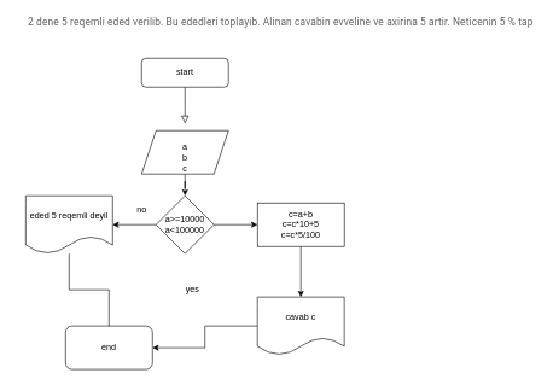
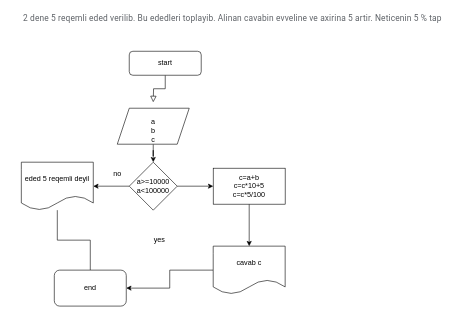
  <mxCell id="0" />
  <mxCell id="1" parent="0" />
  <mxCell id="2" value="" style="rounded=0;html=1;jettySize=auto;orthogonalLoop=1;fontSize=11;endArrow=block;endFill=0;endSize=8;strokeWidth=1;shadow=0;labelBackgroundColor=none;edgeStyle=orthogonalEdgeStyle;" parent="1" source="3" edge="1"><mxGeometry relative="1" as="geometry"><mxPoint x="255" y="170" as="targetPoint" /></mxGeometry></mxCell>
- <mxCell id="3" value="start" style="rounded=1;whiteSpace=wrap;html=1;fontSize=12;glass=0;strokeWidth=1;shadow=0;" parent="1" vertex="1"><mxGeometry x="195" y="80" width="120" height="40" as="geometry" /></mxCell>
+ <mxCell id="3" value="start" style="rounded=1;whiteSpace=wrap;html=1;fontSize=12;glass=0;strokeWidth=1;shadow=0;" parent="1" vertex="1"><mxGeometry x="215" y="85" width="120" height="40" as="geometry" /></mxCell>
  <mxCell id="4" value="&lt;span style=&quot;color: rgb(95 , 99 , 104) ; font-family: &amp;#34;roboto&amp;#34; , &amp;#34;robotodraft&amp;#34; , &amp;#34;helvetica&amp;#34; , &amp;#34;arial&amp;#34; , sans-serif ; font-size: 14px ; letter-spacing: 0.2px ; background-color: rgb(255 , 255 , 255)&quot;&gt;&amp;nbsp;2 dene 5 reqemli eded verilib. Bu ededleri toplayib. Alinan cavabin evveline ve axirina 5 artir. Neticenin 5 % tap&lt;/span&gt;" style="text;html=1;align=center;verticalAlign=middle;resizable=0;points=[];autosize=1;strokeColor=none;fillColor=none;" vertex="1" parent="1"><mxGeometry x="20" y="20" width="730" height="20" as="geometry" /></mxCell>
  <mxCell id="5" value="" style="edgeStyle=orthogonalEdgeStyle;rounded=0;orthogonalLoop=1;jettySize=auto;html=1;" edge="1" parent="1" source="6" target="9"><mxGeometry relative="1" as="geometry" /></mxCell>
  <mxCell id="6" value="&lt;br&gt;a&lt;br&gt;b&lt;br&gt;c&lt;br&gt;" style="shape=parallelogram;perimeter=parallelogramPerimeter;whiteSpace=wrap;html=1;fixedSize=1;" vertex="1" parent="1"><mxGeometry x="195" y="180" width="120" height="60" as="geometry" /></mxCell>
  <mxCell id="7" value="" style="edgeStyle=orthogonalEdgeStyle;rounded=0;orthogonalLoop=1;jettySize=auto;html=1;" edge="1" parent="1" source="9" target="11"><mxGeometry relative="1" as="geometry" /></mxCell>
  <mxCell id="8" value="" style="edgeStyle=orthogonalEdgeStyle;rounded=0;orthogonalLoop=1;jettySize=auto;html=1;" edge="1" parent="1" source="9" target="14"><mxGeometry relative="1" as="geometry" /></mxCell>
  <mxCell id="9" value="a&amp;gt;=10000&lt;br&gt;a&amp;lt;100000" style="rhombus;whiteSpace=wrap;html=1;" vertex="1" parent="1"><mxGeometry x="215" y="270" width="80" height="80" as="geometry" /></mxCell>
  <mxCell id="10" style="edgeStyle=orthogonalEdgeStyle;rounded=0;orthogonalLoop=1;jettySize=auto;html=1;entryX=0.5;entryY=0;entryDx=0;entryDy=0;endArrow=none;" edge="1" parent="1" source="11" target="18"><mxGeometry relative="1" as="geometry" /></mxCell>
  <mxCell id="11" value="eded 5 reqemli deyil" style="shape=document;whiteSpace=wrap;html=1;boundedLbl=1;" vertex="1" parent="1"><mxGeometry y="270" width="120" height="80" as="geometry" x="35" /></mxCell>
  <mxCell id="12" value="no" style="text;html=1;align=center;verticalAlign=middle;resizable=0;points=[];autosize=1;strokeColor=none;fillColor=none;" vertex="1" parent="1"><mxGeometry x="180" y="280" width="30" height="20" as="geometry" /></mxCell>
  <mxCell id="13" value="" style="edgeStyle=orthogonalEdgeStyle;rounded=0;orthogonalLoop=1;jettySize=auto;html=1;" edge="1" parent="1" source="14" target="17"><mxGeometry relative="1" as="geometry" /></mxCell>
  <mxCell id="14" value="c=a+b&lt;br&gt;c=c*10+5&lt;br&gt;c=c*5/100" style="whiteSpace=wrap;html=1;" vertex="1" parent="1"><mxGeometry x="355" y="280" width="120" height="60" as="geometry" /></mxCell>
  <mxCell id="15" value="yes" style="text;html=1;align=center;verticalAlign=middle;resizable=0;points=[];autosize=1;strokeColor=none;fillColor=none;" vertex="1" parent="1"><mxGeometry x="250" y="390" width="30" height="20" as="geometry" /></mxCell>
  <mxCell id="16" style="edgeStyle=orthogonalEdgeStyle;rounded=0;orthogonalLoop=1;jettySize=auto;html=1;entryX=1;entryY=0.5;entryDx=0;entryDy=0;" edge="1" parent="1" source="17" target="18"><mxGeometry relative="1" as="geometry" /></mxCell>
  <mxCell id="17" value="cavab c" style="shape=document;whiteSpace=wrap;html=1;boundedLbl=1;" vertex="1" parent="1"><mxGeometry x="355" y="410" width="120" height="80" as="geometry" /></mxCell>
  <mxCell id="18" value="end" style="rounded=1;whiteSpace=wrap;html=1;" vertex="1" parent="1"><mxGeometry x="90" y="450" width="120" height="60" as="geometry" /></mxCell>
